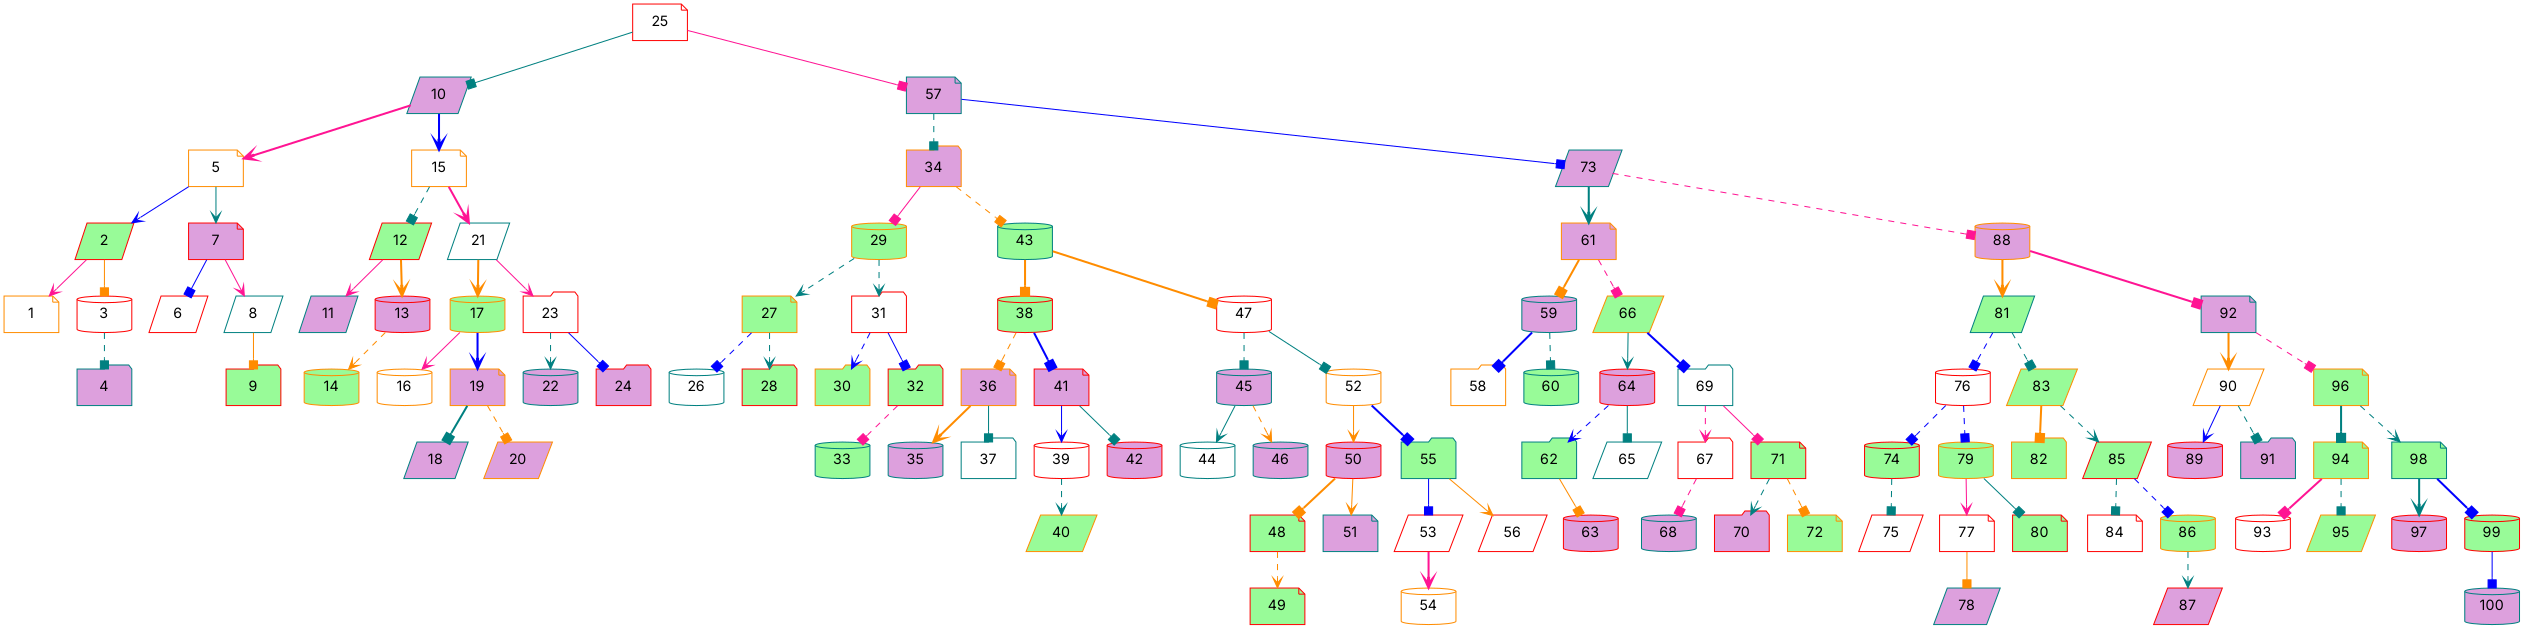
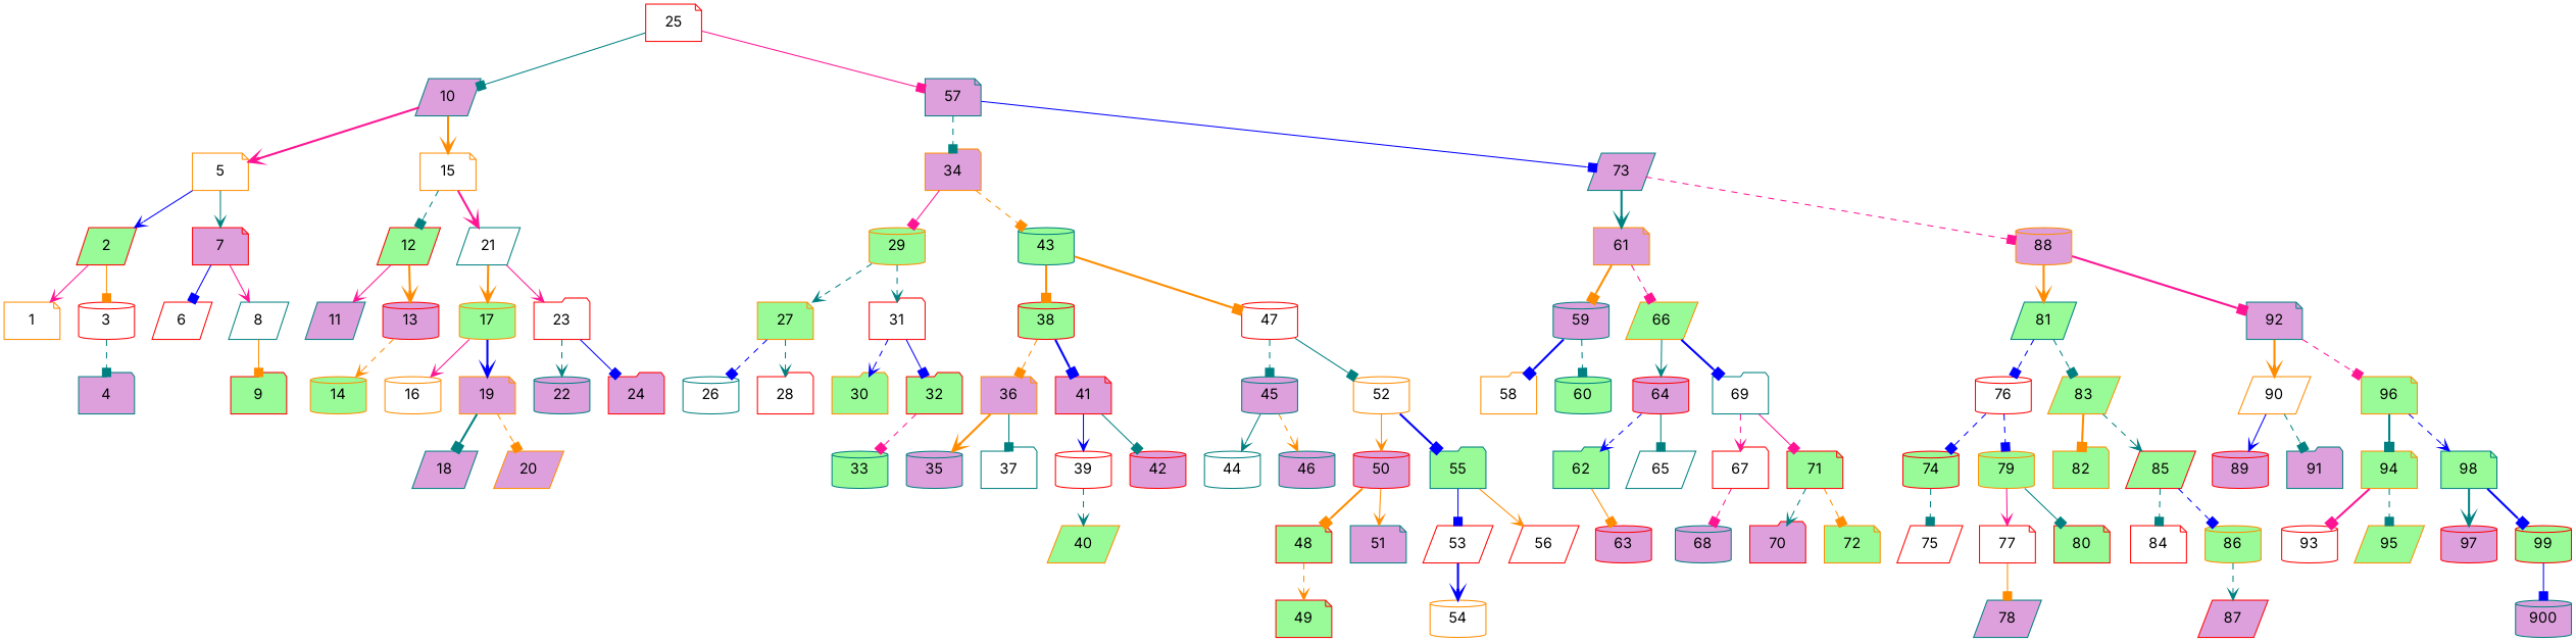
  digraph {
    fontname=Inter
    node [color=red fillcolor=plum fontname=Inter shape=cylinder style=filled]
    edge [arrowhead=box color=teal fontname=Inter style=dashed]
    n1 [fillcolor=white label=25 shape=note]
    n2 [color=teal label=10 shape=parallelogram]
    n3 [color=teal label=57 shape=note]
    n4 [color=darkorange fillcolor=white label=5 shape=note]
    n5 [color=darkorange fillcolor=white label=15 shape=note]
    n6 [color=darkorange label=34 shape=folder]
    n7 [color=teal label=73 shape=parallelogram]
    n8 [fillcolor=palegreen label=2 shape=parallelogram]
    n9 [label=7 shape=note]
    n10 [fillcolor=palegreen label=12 shape=parallelogram]
    n11 [color=teal fillcolor=white label=21 shape=parallelogram]
    n12 [color=darkorange fillcolor=white label=1 shape=note]
    n13 [fillcolor=white label=3]
    n14 [fillcolor=white label=6 shape=parallelogram]
    n15 [color=teal fillcolor=white label=8 shape=parallelogram]
    n16 [color=teal label=4 shape=folder]
    n17 [fillcolor=palegreen label=9 shape=folder]
    n18 [color=teal label=11 shape=parallelogram]
    n19 [label=13]
    n20 [color=darkorange fillcolor=palegreen label=17]
    n21 [fillcolor=white label=23 shape=folder]
    n22 [color=darkorange fillcolor=palegreen label=14]
    n23 [color=darkorange fillcolor=white label=16]
    n24 [color=darkorange label=19 shape=note]
    n25 [color=teal label=22]
    n26 [label=24 shape=folder]
    n27 [color=teal label=18 shape=parallelogram]
    n28 [color=darkorange label=20 shape=parallelogram]
    n29 [color=darkorange fillcolor=palegreen label=29]
    n30 [color=teal fillcolor=palegreen label=43]
    n31 [color=darkorange label=61 shape=note]
    n32 [color=darkorange label=88]
    n33 [color=darkorange fillcolor=palegreen label=27 shape=note]
    n34 [fillcolor=white label=31 shape=folder]
    n35 [fillcolor=palegreen label=38]
    n36 [fillcolor=white label=47]
    n37 [color=teal fillcolor=white label=26]
-   n38 [fillcolor=palegreen label=28 shape=folder]
+   n38 [fillcolor=white label=28 shape=folder]
    n39 [color=darkorange fillcolor=palegreen label=30 shape=folder]
    n40 [fillcolor=palegreen label=32 shape=folder]
    n41 [color=teal fillcolor=palegreen label=33]
    n42 [color=darkorange label=36 shape=note]
    n43 [label=41 shape=note]
    n44 [color=teal label=45]
    n45 [color=darkorange fillcolor=white label=52]
    n46 [color=teal label=35]
    n47 [color=teal fillcolor=white label=37 shape=folder]
    n48 [fillcolor=white label=39]
    n49 [label=42]
    n50 [color=darkorange fillcolor=palegreen label=40 shape=parallelogram]
    n51 [color=teal fillcolor=white label=44]
    n52 [color=teal label=46]
    n53 [label=50]
    n54 [color=teal fillcolor=palegreen label=55 shape=folder]
    n55 [fillcolor=palegreen label=48 shape=note]
    n56 [color=teal label=51 shape=note]
    n57 [fillcolor=white label=53 shape=parallelogram]
    n58 [fillcolor=white label=56 shape=parallelogram]
    n59 [fillcolor=palegreen label=49 shape=note]
    n60 [color=darkorange fillcolor=white label=54]
    n61 [color=teal label=59]
    n62 [color=darkorange fillcolor=palegreen label=66 shape=parallelogram]
    n63 [color=teal fillcolor=palegreen label=81 shape=parallelogram]
    n64 [color=teal label=92 shape=note]
    n65 [color=darkorange fillcolor=white label=58 shape=folder]
    n66 [color=teal fillcolor=palegreen label=60]
    n67 [label=64]
    n68 [color=teal fillcolor=white label=69 shape=folder]
    n69 [color=teal fillcolor=palegreen label=62 shape=folder]
    n70 [color=teal fillcolor=white label=65 shape=parallelogram]
    n71 [fillcolor=white label=67 shape=folder]
    n72 [fillcolor=palegreen label=71 shape=note]
    n73 [label=63]
    n74 [color=teal label=68]
    n75 [label=70 shape=folder]
    n76 [color=darkorange fillcolor=palegreen label=72 shape=note]
    n77 [fillcolor=white label=76]
    n78 [color=darkorange fillcolor=palegreen label=83 shape=parallelogram]
    n79 [color=darkorange fillcolor=white label=90 shape=parallelogram]
    n80 [color=darkorange fillcolor=palegreen label=96 shape=note]
    n81 [fillcolor=palegreen label=74]
    n82 [color=darkorange fillcolor=palegreen label=79]
    n83 [color=darkorange fillcolor=palegreen label=82 shape=folder]
    n84 [fillcolor=palegreen label=85 shape=parallelogram]
    n85 [fillcolor=white label=75 shape=parallelogram]
    n86 [fillcolor=white label=77 shape=note]
    n87 [fillcolor=palegreen label=80 shape=note]
    n88 [color=teal label=78 shape=parallelogram]
    n89 [fillcolor=white label=84 shape=note]
    n90 [color=darkorange fillcolor=palegreen label=86]
    n91 [label=87 shape=parallelogram]
    n92 [label=89]
    n93 [color=teal label=91 shape=folder]
    n94 [color=darkorange fillcolor=palegreen label=94 shape=note]
    n95 [color=teal fillcolor=palegreen label=98 shape=note]
    n96 [fillcolor=white label=93]
    n97 [color=darkorange fillcolor=palegreen label=95 shape=parallelogram]
    n98 [label=97]
    n99 [fillcolor=palegreen label=99]
-   n100 [color=teal label=100]
+   n100 [color=teal label=900]
    n1 -> n2 [style=solid]
    n1 -> n3 [color=deeppink style=solid]
    n2 -> n4 [arrowhead=vee color=deeppink style=bold]
-   n2 -> n5 [arrowhead=vee color=blue style=bold]
+   n2 -> n5 [arrowhead=vee color=darkorange style=bold]
    n3 -> n6
    n3 -> n7 [color=blue style=solid]
    n4 -> n8 [arrowhead=vee color=blue style=solid]
    n4 -> n9 [arrowhead=vee style=solid]
    n5 -> n10
    n5 -> n11 [arrowhead=vee color=deeppink style=bold]
    n6 -> n29 [color=deeppink style=solid]
    n6 -> n30 [color=darkorange]
    n7 -> n31 [arrowhead=vee style=bold]
    n7 -> n32 [color=deeppink]
    n8 -> n12 [arrowhead=vee color=deeppink style=solid]
    n8 -> n13 [color=darkorange style=solid]
    n9 -> n14 [color=blue style=solid]
    n9 -> n15 [arrowhead=vee color=deeppink style=solid]
    n10 -> n18 [arrowhead=vee color=deeppink style=solid]
    n10 -> n19 [arrowhead=vee color=darkorange style=bold]
    n11 -> n20 [arrowhead=vee color=darkorange style=bold]
    n11 -> n21 [arrowhead=vee color=deeppink style=solid]
    n13 -> n16
    n15 -> n17 [color=darkorange style=solid]
    n19 -> n22 [arrowhead=vee color=darkorange]
    n20 -> n23 [arrowhead=vee color=deeppink style=solid]
    n20 -> n24 [arrowhead=vee color=blue style=bold]
    n21 -> n25 [arrowhead=vee]
    n21 -> n26 [color=blue style=solid]
    n24 -> n27 [style=bold]
    n24 -> n28 [color=darkorange]
    n29 -> n33 [arrowhead=vee]
    n29 -> n34 [arrowhead=vee]
    n30 -> n35 [color=darkorange style=bold]
    n30 -> n36 [color=darkorange style=bold]
    n31 -> n61 [color=darkorange style=bold]
    n31 -> n62 [color=deeppink]
    n32 -> n63 [arrowhead=vee color=darkorange style=bold]
    n32 -> n64 [color=deeppink style=bold]
    n33 -> n37 [color=blue]
    n33 -> n38 [arrowhead=vee]
    n34 -> n39 [arrowhead=vee color=blue]
    n34 -> n40 [color=blue style=solid]
    n35 -> n42 [color=darkorange]
    n35 -> n43 [color=blue style=bold]
    n36 -> n44
    n36 -> n45 [style=solid]
    n40 -> n41 [color=deeppink]
    n42 -> n46 [arrowhead=vee color=darkorange style=bold]
    n42 -> n47 [style=solid]
    n43 -> n48 [arrowhead=vee color=blue style=solid]
    n43 -> n49 [style=solid]
    n44 -> n51 [arrowhead=vee style=solid]
    n44 -> n52 [arrowhead=vee color=darkorange]
    n45 -> n53 [arrowhead=vee color=darkorange style=solid]
    n45 -> n54 [color=blue style=bold]
    n48 -> n50 [arrowhead=vee]
    n53 -> n55 [color=darkorange style=bold]
    n53 -> n56 [arrowhead=vee color=darkorange style=solid]
    n54 -> n57 [color=blue style=solid]
    n54 -> n58 [arrowhead=vee color=darkorange style=solid]
    n55 -> n59 [arrowhead=vee color=darkorange]
-   n57 -> n60 [arrowhead=vee color=deeppink style=bold]
+   n57 -> n60 [arrowhead=vee color=blue style=bold]
    n61 -> n65 [color=blue style=bold]
    n61 -> n66
    n62 -> n67 [arrowhead=vee style=solid]
    n62 -> n68 [color=blue style=bold]
    n63 -> n77 [color=blue]
    n63 -> n78
    n64 -> n79 [arrowhead=vee color=darkorange style=bold]
    n64 -> n80 [color=deeppink]
    n67 -> n69 [arrowhead=vee color=blue]
    n67 -> n70 [style=solid]
    n68 -> n71 [arrowhead=vee color=deeppink]
    n68 -> n72 [color=deeppink style=solid]
    n69 -> n73 [color=darkorange style=solid]
    n71 -> n74 [color=deeppink]
    n72 -> n75 [arrowhead=vee]
    n72 -> n76 [color=darkorange]
    n77 -> n81 [color=blue]
    n77 -> n82 [color=blue]
    n78 -> n83 [color=darkorange style=bold]
    n78 -> n84 [arrowhead=vee]
    n79 -> n92 [arrowhead=vee color=blue style=solid]
    n79 -> n93
    n80 -> n94 [style=bold]
-   n80 -> n95 [arrowhead=vee]
+   n80 -> n95 [arrowhead=vee color=blue]
    n81 -> n85
    n82 -> n86 [arrowhead=vee color=deeppink style=solid]
    n82 -> n87 [style=solid]
    n84 -> n89
    n84 -> n90 [color=blue]
    n86 -> n88 [color=darkorange style=solid]
    n90 -> n91 [arrowhead=vee]
    n94 -> n96 [color=deeppink style=bold]
    n94 -> n97
    n95 -> n98 [arrowhead=vee style=bold]
    n95 -> n99 [color=blue style=bold]
    n99 -> n100 [color=blue style=solid]
  }
